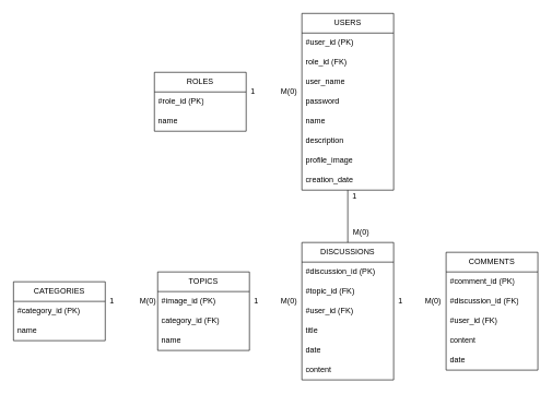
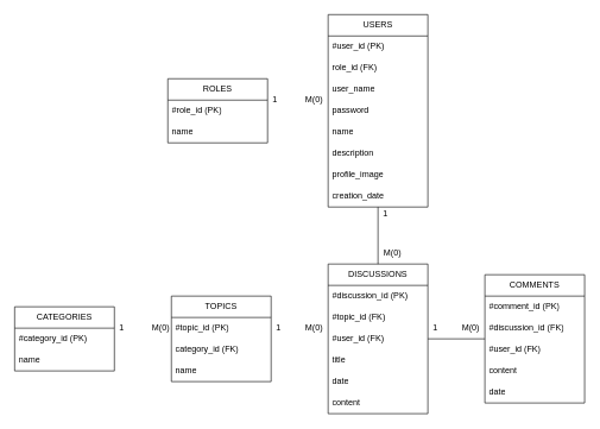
  <mxCell id="0" />
  <mxCell id="1" parent="0" />
  <mxCell id="2" value="USERS" style="swimlane;fontStyle=0;childLayout=stackLayout;horizontal=1;startSize=30;horizontalStack=0;resizeParent=1;resizeParentMax=0;resizeLast=0;collapsible=1;marginBottom=0;whiteSpace=wrap;html=1;" vertex="1" parent="1"><mxGeometry x="460" y="20" width="140" height="270" as="geometry" /></mxCell>
  <mxCell id="3" value="#user_id (PK)" style="text;strokeColor=none;fillColor=none;align=left;verticalAlign=middle;spacingLeft=4;spacingRight=4;overflow=hidden;points=[[0,0.5],[1,0.5]];portConstraint=eastwest;rotatable=0;whiteSpace=wrap;html=1;" vertex="1" parent="2"><mxGeometry y="30" width="140" height="30" as="geometry" /></mxCell>
  <mxCell id="4" value="role_id (FK)" style="text;strokeColor=none;fillColor=none;align=left;verticalAlign=middle;spacingLeft=4;spacingRight=4;overflow=hidden;points=[[0,0.5],[1,0.5]];portConstraint=eastwest;rotatable=0;whiteSpace=wrap;html=1;" vertex="1" parent="2"><mxGeometry y="60" width="140" height="30" as="geometry" /></mxCell>
  <mxCell id="5" value="user_name" style="text;strokeColor=none;fillColor=none;align=left;verticalAlign=middle;spacingLeft=4;spacingRight=4;overflow=hidden;points=[[0,0.5],[1,0.5]];portConstraint=eastwest;rotatable=0;whiteSpace=wrap;html=1;" vertex="1" parent="2"><mxGeometry y="90" width="140" height="30" as="geometry" /></mxCell>
  <mxCell id="6" value="password" style="text;strokeColor=none;fillColor=none;align=left;verticalAlign=middle;spacingLeft=4;spacingRight=4;overflow=hidden;points=[[0,0.5],[1,0.5]];portConstraint=eastwest;rotatable=0;whiteSpace=wrap;html=1;" vertex="1" parent="2"><mxGeometry y="120" width="140" height="30" as="geometry" /></mxCell>
  <mxCell id="7" value="name" style="text;strokeColor=none;fillColor=none;align=left;verticalAlign=middle;spacingLeft=4;spacingRight=4;overflow=hidden;points=[[0,0.5],[1,0.5]];portConstraint=eastwest;rotatable=0;whiteSpace=wrap;html=1;" vertex="1" parent="2"><mxGeometry y="150" width="140" height="30" as="geometry" /></mxCell>
  <mxCell id="8" value="description" style="text;strokeColor=none;fillColor=none;align=left;verticalAlign=middle;spacingLeft=4;spacingRight=4;overflow=hidden;points=[[0,0.5],[1,0.5]];portConstraint=eastwest;rotatable=0;whiteSpace=wrap;html=1;" vertex="1" parent="2"><mxGeometry y="180" width="140" height="30" as="geometry" /></mxCell>
  <mxCell id="9" value="profile_image" style="text;strokeColor=none;fillColor=none;align=left;verticalAlign=middle;spacingLeft=4;spacingRight=4;overflow=hidden;points=[[0,0.5],[1,0.5]];portConstraint=eastwest;rotatable=0;whiteSpace=wrap;html=1;" vertex="1" parent="2"><mxGeometry y="210" width="140" height="30" as="geometry" /></mxCell>
  <mxCell id="10" value="creation_date" style="text;strokeColor=none;fillColor=none;align=left;verticalAlign=middle;spacingLeft=4;spacingRight=4;overflow=hidden;points=[[0,0.5],[1,0.5]];portConstraint=eastwest;rotatable=0;whiteSpace=wrap;html=1;" vertex="1" parent="2"><mxGeometry y="240" width="140" height="30" as="geometry" /></mxCell>
  <mxCell id="11" value="ROLES" style="swimlane;fontStyle=0;childLayout=stackLayout;horizontal=1;startSize=30;horizontalStack=0;resizeParent=1;resizeParentMax=0;resizeLast=0;collapsible=1;marginBottom=0;whiteSpace=wrap;html=1;" vertex="1" parent="1"><mxGeometry x="235" y="110" width="140" height="90" as="geometry" /></mxCell>
  <mxCell id="12" value="#role_id (PK)" style="text;strokeColor=none;fillColor=none;align=left;verticalAlign=middle;spacingLeft=4;spacingRight=4;overflow=hidden;points=[[0,0.5],[1,0.5]];portConstraint=eastwest;rotatable=0;whiteSpace=wrap;html=1;" vertex="1" parent="11"><mxGeometry y="30" width="140" height="30" as="geometry" /></mxCell>
  <mxCell id="13" value="name" style="text;strokeColor=none;fillColor=none;align=left;verticalAlign=middle;spacingLeft=4;spacingRight=4;overflow=hidden;points=[[0,0.5],[1,0.5]];portConstraint=eastwest;rotatable=0;whiteSpace=wrap;html=1;" vertex="1" parent="11"><mxGeometry y="60" width="140" height="30" as="geometry" /></mxCell>
  <mxCell id="14" value="CATEGORIES" style="swimlane;fontStyle=0;childLayout=stackLayout;horizontal=1;startSize=30;horizontalStack=0;resizeParent=1;resizeParentMax=0;resizeLast=0;collapsible=1;marginBottom=0;whiteSpace=wrap;html=1;" vertex="1" parent="1"><mxGeometry x="20" y="430" width="140" height="90" as="geometry" /></mxCell>
  <mxCell id="15" value="#category_id (PK)" style="text;strokeColor=none;fillColor=none;align=left;verticalAlign=middle;spacingLeft=4;spacingRight=4;overflow=hidden;points=[[0,0.5],[1,0.5]];portConstraint=eastwest;rotatable=0;whiteSpace=wrap;html=1;" vertex="1" parent="14"><mxGeometry y="30" width="140" height="30" as="geometry" /></mxCell>
  <mxCell id="16" value="name" style="text;strokeColor=none;fillColor=none;align=left;verticalAlign=middle;spacingLeft=4;spacingRight=4;overflow=hidden;points=[[0,0.5],[1,0.5]];portConstraint=eastwest;rotatable=0;whiteSpace=wrap;html=1;" vertex="1" parent="14"><mxGeometry y="60" width="140" height="30" as="geometry" /></mxCell>
  <mxCell id="17" value="TOPICS" style="swimlane;fontStyle=0;childLayout=stackLayout;horizontal=1;startSize=30;horizontalStack=0;resizeParent=1;resizeParentMax=0;resizeLast=0;collapsible=1;marginBottom=0;whiteSpace=wrap;html=1;" vertex="1" parent="1"><mxGeometry x="240" y="415" width="140" height="120" as="geometry" /></mxCell>
- <mxCell id="18" value="#image_id (PK)" style="text;strokeColor=none;fillColor=none;align=left;verticalAlign=middle;spacingLeft=4;spacingRight=4;overflow=hidden;points=[[0,0.5],[1,0.5]];portConstraint=eastwest;rotatable=0;whiteSpace=wrap;html=1;" vertex="1" parent="17"><mxGeometry y="30" width="140" height="30" as="geometry" /></mxCell>
+ <mxCell id="18" value="#topic_id (PK)" style="text;strokeColor=none;fillColor=none;align=left;verticalAlign=middle;spacingLeft=4;spacingRight=4;overflow=hidden;points=[[0,0.5],[1,0.5]];portConstraint=eastwest;rotatable=0;whiteSpace=wrap;html=1;" vertex="1" parent="17"><mxGeometry y="30" width="140" height="30" as="geometry" /></mxCell>
  <mxCell id="19" value="category_id (FK)" style="text;strokeColor=none;fillColor=none;align=left;verticalAlign=middle;spacingLeft=4;spacingRight=4;overflow=hidden;points=[[0,0.5],[1,0.5]];portConstraint=eastwest;rotatable=0;whiteSpace=wrap;html=1;" vertex="1" parent="17"><mxGeometry y="60" width="140" height="30" as="geometry" /></mxCell>
  <mxCell id="20" value="name" style="text;strokeColor=none;fillColor=none;align=left;verticalAlign=middle;spacingLeft=4;spacingRight=4;overflow=hidden;points=[[0,0.5],[1,0.5]];portConstraint=eastwest;rotatable=0;whiteSpace=wrap;html=1;" vertex="1" parent="17"><mxGeometry y="90" width="140" height="30" as="geometry" /></mxCell>
  <mxCell id="21" value="DISCUSSIONS" style="swimlane;fontStyle=0;childLayout=stackLayout;horizontal=1;startSize=30;horizontalStack=0;resizeParent=1;resizeParentMax=0;resizeLast=0;collapsible=1;marginBottom=0;whiteSpace=wrap;html=1;" vertex="1" parent="1"><mxGeometry x="460" y="370" width="140" height="210" as="geometry" /></mxCell>
  <mxCell id="22" value="#discussion_id (PK)" style="text;strokeColor=none;fillColor=none;align=left;verticalAlign=middle;spacingLeft=4;spacingRight=4;overflow=hidden;points=[[0,0.5],[1,0.5]];portConstraint=eastwest;rotatable=0;whiteSpace=wrap;html=1;" vertex="1" parent="21"><mxGeometry y="30" width="140" height="30" as="geometry" /></mxCell>
  <mxCell id="23" value="#topic_id (FK)" style="text;strokeColor=none;fillColor=none;align=left;verticalAlign=middle;spacingLeft=4;spacingRight=4;overflow=hidden;points=[[0,0.5],[1,0.5]];portConstraint=eastwest;rotatable=0;whiteSpace=wrap;html=1;" vertex="1" parent="21"><mxGeometry y="60" width="140" height="30" as="geometry" /></mxCell>
  <mxCell id="24" value="#user_id (FK)" style="text;strokeColor=none;fillColor=none;align=left;verticalAlign=middle;spacingLeft=4;spacingRight=4;overflow=hidden;points=[[0,0.5],[1,0.5]];portConstraint=eastwest;rotatable=0;whiteSpace=wrap;html=1;" vertex="1" parent="21"><mxGeometry y="90" width="140" height="30" as="geometry" /></mxCell>
  <mxCell id="25" value="title" style="text;strokeColor=none;fillColor=none;align=left;verticalAlign=middle;spacingLeft=4;spacingRight=4;overflow=hidden;points=[[0,0.5],[1,0.5]];portConstraint=eastwest;rotatable=0;whiteSpace=wrap;html=1;" vertex="1" parent="21"><mxGeometry y="120" width="140" height="30" as="geometry" /></mxCell>
  <mxCell id="26" value="date" style="text;strokeColor=none;fillColor=none;align=left;verticalAlign=middle;spacingLeft=4;spacingRight=4;overflow=hidden;points=[[0,0.5],[1,0.5]];portConstraint=eastwest;rotatable=0;whiteSpace=wrap;html=1;" vertex="1" parent="21"><mxGeometry y="150" width="140" height="30" as="geometry" /></mxCell>
  <mxCell id="27" value="content" style="text;strokeColor=none;fillColor=none;align=left;verticalAlign=middle;spacingLeft=4;spacingRight=4;overflow=hidden;points=[[0,0.5],[1,0.5]];portConstraint=eastwest;rotatable=0;whiteSpace=wrap;html=1;" vertex="1" parent="21"><mxGeometry y="180" width="140" height="30" as="geometry" /></mxCell>
  <mxCell id="28" value="COMMENTS" style="swimlane;fontStyle=0;childLayout=stackLayout;horizontal=1;startSize=30;horizontalStack=0;resizeParent=1;resizeParentMax=0;resizeLast=0;collapsible=1;marginBottom=0;whiteSpace=wrap;html=1;" vertex="1" parent="1"><mxGeometry x="680" y="385" width="140" height="180" as="geometry" /></mxCell>
  <mxCell id="29" value="#comment_id (PK)" style="text;strokeColor=none;fillColor=none;align=left;verticalAlign=middle;spacingLeft=4;spacingRight=4;overflow=hidden;points=[[0,0.5],[1,0.5]];portConstraint=eastwest;rotatable=0;whiteSpace=wrap;html=1;" vertex="1" parent="28"><mxGeometry y="30" width="140" height="30" as="geometry" /></mxCell>
  <mxCell id="30" value="#discussion_id (FK)" style="text;strokeColor=none;fillColor=none;align=left;verticalAlign=middle;spacingLeft=4;spacingRight=4;overflow=hidden;points=[[0,0.5],[1,0.5]];portConstraint=eastwest;rotatable=0;whiteSpace=wrap;html=1;" vertex="1" parent="28"><mxGeometry y="60" width="140" height="30" as="geometry" /></mxCell>
  <mxCell id="31" value="#user_id (FK)" style="text;strokeColor=none;fillColor=none;align=left;verticalAlign=middle;spacingLeft=4;spacingRight=4;overflow=hidden;points=[[0,0.5],[1,0.5]];portConstraint=eastwest;rotatable=0;whiteSpace=wrap;html=1;" vertex="1" parent="28"><mxGeometry y="90" width="140" height="30" as="geometry" /></mxCell>
  <mxCell id="32" value="content" style="text;strokeColor=none;fillColor=none;align=left;verticalAlign=middle;spacingLeft=4;spacingRight=4;overflow=hidden;points=[[0,0.5],[1,0.5]];portConstraint=eastwest;rotatable=0;whiteSpace=wrap;html=1;" vertex="1" parent="28"><mxGeometry y="120" width="140" height="30" as="geometry" /></mxCell>
  <mxCell id="33" value="&lt;div&gt;date&lt;/div&gt;" style="text;strokeColor=none;fillColor=none;align=left;verticalAlign=middle;spacingLeft=4;spacingRight=4;overflow=hidden;points=[[0,0.5],[1,0.5]];portConstraint=eastwest;rotatable=0;whiteSpace=wrap;html=1;" vertex="1" parent="28"><mxGeometry y="150" width="140" height="30" as="geometry" /></mxCell>
  <mxCell id="34" value="" style="endArrow=none;html=1;rounded=0;" edge="1" parent="1" source="21" target="2"><mxGeometry relative="1" as="geometry"><mxPoint x="350" y="330" as="sourcePoint" /><mxPoint x="510" y="330" as="targetPoint" /></mxGeometry></mxCell>
+ <mxCell id="35" value="" style="endArrow=none;html=1;rounded=0;" edge="1" parent="1" source="21" target="28"><mxGeometry relative="1" as="geometry"><mxPoint x="180" y="290" as="sourcePoint" /><mxPoint x="340" y="290" as="targetPoint" /></mxGeometry></mxCell>
  <mxCell id="36" value="1" style="text;html=1;align=center;verticalAlign=middle;resizable=0;points=[];autosize=1;strokeColor=none;fillColor=none;" vertex="1" parent="1"><mxGeometry x="525" y="285" width="30" height="30" as="geometry" /></mxCell>
  <mxCell id="37" value="M(0)" style="text;html=1;align=center;verticalAlign=middle;resizable=0;points=[];autosize=1;strokeColor=none;fillColor=none;" vertex="1" parent="1"><mxGeometry x="525" y="340" width="50" height="30" as="geometry" /></mxCell>
  <mxCell id="38" value="M(0)" style="text;html=1;align=center;verticalAlign=middle;resizable=0;points=[];autosize=1;strokeColor=none;fillColor=none;" vertex="1" parent="1"><mxGeometry x="415" y="125" width="50" height="30" as="geometry" /></mxCell>
  <mxCell id="39" value="1" style="text;html=1;align=center;verticalAlign=middle;resizable=0;points=[];autosize=1;strokeColor=none;fillColor=none;" vertex="1" parent="1"><mxGeometry x="370" y="125" width="30" height="30" as="geometry" /></mxCell>
  <mxCell id="40" value="1" style="text;html=1;align=center;verticalAlign=middle;resizable=0;points=[];autosize=1;strokeColor=none;fillColor=none;" vertex="1" parent="1"><mxGeometry x="155" y="445" width="30" height="30" as="geometry" /></mxCell>
  <mxCell id="41" value="M(0)" style="text;html=1;align=center;verticalAlign=middle;resizable=0;points=[];autosize=1;strokeColor=none;fillColor=none;" vertex="1" parent="1"><mxGeometry x="200" y="445" width="50" height="30" as="geometry" /></mxCell>
  <mxCell id="42" value="M(0)" style="text;html=1;align=center;verticalAlign=middle;resizable=0;points=[];autosize=1;strokeColor=none;fillColor=none;" vertex="1" parent="1"><mxGeometry x="415" y="445" width="50" height="30" as="geometry" /></mxCell>
  <mxCell id="43" value="1" style="text;html=1;align=center;verticalAlign=middle;resizable=0;points=[];autosize=1;strokeColor=none;fillColor=none;" vertex="1" parent="1"><mxGeometry x="375" y="445" width="30" height="30" as="geometry" /></mxCell>
  <mxCell id="44" value="M(0)" style="text;html=1;align=center;verticalAlign=middle;resizable=0;points=[];autosize=1;strokeColor=none;fillColor=none;" vertex="1" parent="1"><mxGeometry x="635" y="445" width="50" height="30" as="geometry" /></mxCell>
  <mxCell id="45" value="1" style="text;html=1;align=center;verticalAlign=middle;resizable=0;points=[];autosize=1;strokeColor=none;fillColor=none;" vertex="1" parent="1"><mxGeometry x="595" y="445" width="30" height="30" as="geometry" /></mxCell>
